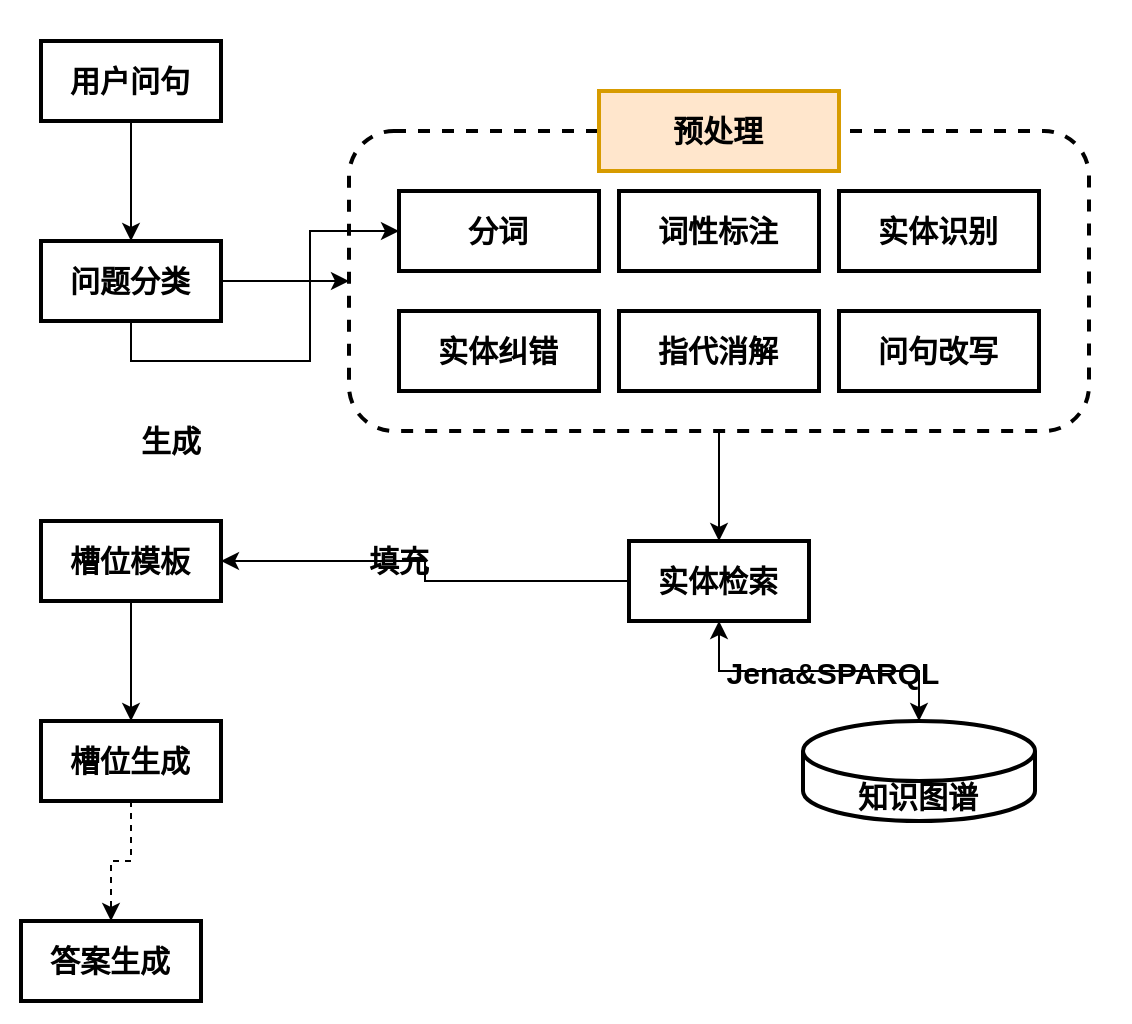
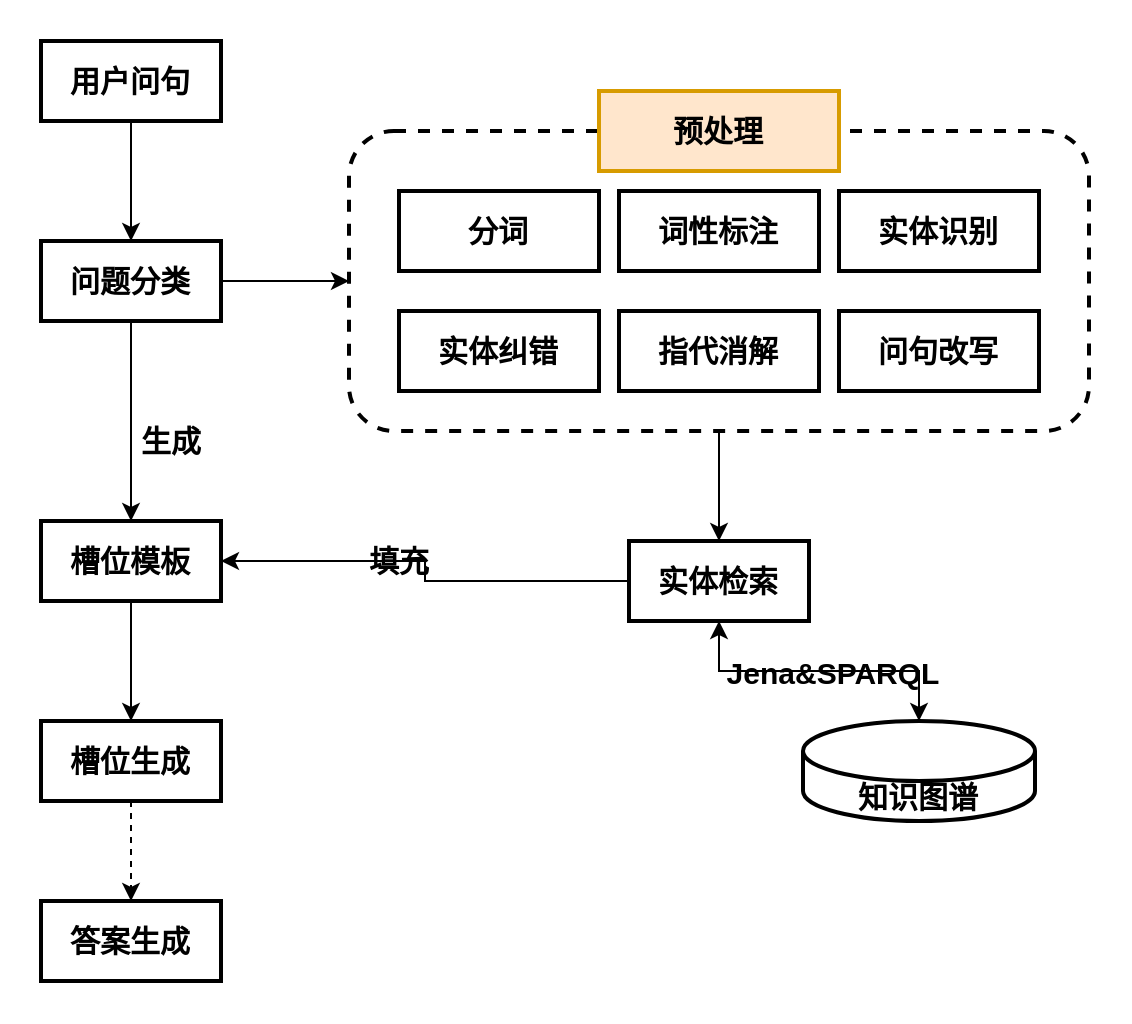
  <mxCell id="0" />
  <mxCell id="1" parent="0" />
  <mxCell id="2" style="edgeStyle=orthogonalEdgeStyle;rounded=0;orthogonalLoop=1;jettySize=auto;html=1;exitX=0.5;exitY=1;exitDx=0;exitDy=0;entryX=0.5;entryY=0;entryDx=0;entryDy=0;fontSize=15;" edge="1" parent="1" source="3" target="19"><mxGeometry relative="1" as="geometry" /></mxCell>
  <mxCell id="3" value="" style="rounded=1;whiteSpace=wrap;html=1;fontSize=15;strokeWidth=2;dashed=1;" vertex="1" parent="1"><mxGeometry x="174" y="65" width="370" height="150" as="geometry" /></mxCell>
  <mxCell id="4" style="edgeStyle=orthogonalEdgeStyle;rounded=0;orthogonalLoop=1;jettySize=auto;html=1;exitX=0.5;exitY=1;exitDx=0;exitDy=0;fontSize=15;" edge="1" parent="1" source="5" target="11"><mxGeometry relative="1" as="geometry" /></mxCell>
  <mxCell id="5" value="&lt;font style=&quot;font-size: 15px&quot;&gt;&lt;b&gt;用户问句&lt;/b&gt;&lt;/font&gt;" style="rounded=0;whiteSpace=wrap;html=1;strokeWidth=2;" vertex="1" parent="1"><mxGeometry x="20" y="20" width="90" height="40" as="geometry" /></mxCell>
  <mxCell id="6" value="&lt;b&gt;分词&lt;/b&gt;" style="rounded=0;whiteSpace=wrap;html=1;fontSize=15;strokeWidth=2;" vertex="1" parent="1"><mxGeometry x="199" y="95" width="100" height="40" as="geometry" /></mxCell>
  <mxCell id="7" value="&lt;b&gt;词性标注&lt;/b&gt;" style="rounded=0;whiteSpace=wrap;html=1;fontSize=15;strokeWidth=2;" vertex="1" parent="1"><mxGeometry x="309" y="95" width="100" height="40" as="geometry" /></mxCell>
  <mxCell id="8" value="&lt;b&gt;实体识别&lt;/b&gt;" style="rounded=0;whiteSpace=wrap;html=1;fontSize=15;strokeWidth=2;" vertex="1" parent="1"><mxGeometry x="419" y="95" width="100" height="40" as="geometry" /></mxCell>
  <mxCell id="9" style="edgeStyle=orthogonalEdgeStyle;rounded=0;orthogonalLoop=1;jettySize=auto;html=1;exitX=1;exitY=0.5;exitDx=0;exitDy=0;entryX=0;entryY=0.5;entryDx=0;entryDy=0;fontSize=15;" edge="1" parent="1" source="11" target="3"><mxGeometry relative="1" as="geometry" /></mxCell>
- <mxCell id="10" style="edgeStyle=orthogonalEdgeStyle;rounded=0;orthogonalLoop=1;jettySize=auto;html=1;exitX=0.5;exitY=1;exitDx=0;exitDy=0;fontSize=15;" edge="1" parent="1" source="11" target="6"><mxGeometry relative="1" as="geometry" /></mxCell>
+ <mxCell id="10" style="edgeStyle=orthogonalEdgeStyle;rounded=0;orthogonalLoop=1;jettySize=auto;html=1;exitX=0.5;exitY=1;exitDx=0;exitDy=0;fontSize=15;" edge="1" parent="1" source="11" target="17"><mxGeometry relative="1" as="geometry" /></mxCell>
  <mxCell id="11" value="&lt;font style=&quot;font-size: 15px&quot;&gt;&lt;b&gt;问题分类&lt;/b&gt;&lt;/font&gt;" style="rounded=0;whiteSpace=wrap;html=1;strokeWidth=2;" vertex="1" parent="1"><mxGeometry x="20" y="120" width="90" height="40" as="geometry" /></mxCell>
  <mxCell id="12" value="&lt;b&gt;实体纠错&lt;/b&gt;" style="rounded=0;whiteSpace=wrap;html=1;fontSize=15;strokeWidth=2;" vertex="1" parent="1"><mxGeometry x="199" y="155" width="100" height="40" as="geometry" /></mxCell>
  <mxCell id="13" value="&lt;b&gt;指代消解&lt;/b&gt;" style="rounded=0;whiteSpace=wrap;html=1;fontSize=15;strokeWidth=2;" vertex="1" parent="1"><mxGeometry x="309" y="155" width="100" height="40" as="geometry" /></mxCell>
  <mxCell id="14" value="&lt;b&gt;问句改写&lt;/b&gt;" style="rounded=0;whiteSpace=wrap;html=1;fontSize=15;strokeWidth=2;" vertex="1" parent="1"><mxGeometry x="419" y="155" width="100" height="40" as="geometry" /></mxCell>
  <mxCell id="15" value="&lt;b&gt;预处理&lt;/b&gt;" style="rounded=0;whiteSpace=wrap;html=1;fontSize=15;strokeWidth=2;fillColor=#ffe6cc;strokeColor=#d79b00;" vertex="1" parent="1"><mxGeometry x="299" y="45" width="120" height="40" as="geometry" /></mxCell>
  <mxCell id="16" style="edgeStyle=orthogonalEdgeStyle;rounded=0;orthogonalLoop=1;jettySize=auto;html=1;exitX=0.5;exitY=1;exitDx=0;exitDy=0;fontSize=15;" edge="1" parent="1" source="17"><mxGeometry relative="1" as="geometry"><mxPoint x="65" y="360" as="targetPoint" /></mxGeometry></mxCell>
  <mxCell id="17" value="&lt;font style=&quot;font-size: 15px&quot;&gt;&lt;b&gt;槽位模板&lt;/b&gt;&lt;/font&gt;" style="rounded=0;whiteSpace=wrap;html=1;strokeWidth=2;" vertex="1" parent="1"><mxGeometry x="20" y="260" width="90" height="40" as="geometry" /></mxCell>
  <mxCell id="18" style="edgeStyle=orthogonalEdgeStyle;rounded=0;orthogonalLoop=1;jettySize=auto;html=1;exitX=0;exitY=0.5;exitDx=0;exitDy=0;fontSize=15;" edge="1" parent="1" source="19" target="17"><mxGeometry relative="1" as="geometry" /></mxCell>
  <mxCell id="19" value="&lt;font style=&quot;font-size: 15px&quot;&gt;&lt;b&gt;实体检索&lt;/b&gt;&lt;/font&gt;" style="rounded=0;whiteSpace=wrap;html=1;strokeWidth=2;" vertex="1" parent="1"><mxGeometry x="314" y="270" width="90" height="40" as="geometry" /></mxCell>
  <mxCell id="20" style="edgeStyle=orthogonalEdgeStyle;rounded=0;orthogonalLoop=1;jettySize=auto;html=1;exitX=0.5;exitY=1;exitDx=0;exitDy=0;fontSize=15;dashed=1;" edge="1" parent="1" source="21" target="26"><mxGeometry relative="1" as="geometry" /></mxCell>
  <mxCell id="21" value="&lt;font style=&quot;font-size: 15px&quot;&gt;&lt;b&gt;槽位生成&lt;/b&gt;&lt;/font&gt;" style="rounded=0;whiteSpace=wrap;html=1;strokeWidth=2;" vertex="1" parent="1"><mxGeometry x="20" y="360" width="90" height="40" as="geometry" /></mxCell>
  <mxCell id="22" value="&lt;b&gt;生成&lt;/b&gt;" style="text;html=1;align=center;verticalAlign=middle;resizable=0;points=[];autosize=1;strokeColor=none;fillColor=none;fontSize=15;" vertex="1" parent="1"><mxGeometry x="60" y="210" width="50" height="20" as="geometry" /></mxCell>
  <mxCell id="23" value="&lt;b&gt;填充&lt;/b&gt;" style="text;html=1;align=center;verticalAlign=middle;resizable=0;points=[];autosize=1;strokeColor=none;fillColor=none;fontSize=15;" vertex="1" parent="1"><mxGeometry x="174" y="270" width="50" height="20" as="geometry" /></mxCell>
  <mxCell id="24" style="edgeStyle=orthogonalEdgeStyle;rounded=0;orthogonalLoop=1;jettySize=auto;html=1;exitX=0.5;exitY=0;exitDx=0;exitDy=0;exitPerimeter=0;fontSize=15;startArrow=classic;startFill=1;" edge="1" parent="1" source="25" target="19"><mxGeometry relative="1" as="geometry" /></mxCell>
  <mxCell id="25" value="&lt;b&gt;知识图谱&lt;/b&gt;" style="shape=cylinder3;whiteSpace=wrap;html=1;boundedLbl=1;backgroundOutline=1;size=15;fontSize=15;strokeWidth=2;" vertex="1" parent="1"><mxGeometry x="401" y="360" width="116" height="50" as="geometry" /></mxCell>
- <mxCell id="26" value="&lt;font style=&quot;font-size: 15px&quot;&gt;&lt;b&gt;答案生成&lt;/b&gt;&lt;/font&gt;" style="rounded=0;whiteSpace=wrap;html=1;strokeWidth=2;" vertex="1" parent="1"><mxGeometry x="10" y="460" width="90" height="40" as="geometry" /></mxCell>
+ <mxCell id="26" value="&lt;font style=&quot;font-size: 15px&quot;&gt;&lt;b&gt;答案生成&lt;/b&gt;&lt;/font&gt;" style="rounded=0;whiteSpace=wrap;html=1;strokeWidth=2;" vertex="1" parent="1"><mxGeometry x="20" y="450" width="90" height="40" as="geometry" /></mxCell>
  <mxCell id="27" value="&lt;b&gt;Jena&amp;amp;SPARQL&lt;/b&gt;" style="text;html=1;align=center;verticalAlign=middle;resizable=0;points=[];autosize=1;strokeColor=none;fillColor=none;fontSize=15;" vertex="1" parent="1"><mxGeometry x="356" y="326" width="120" height="20" as="geometry" /></mxCell>
